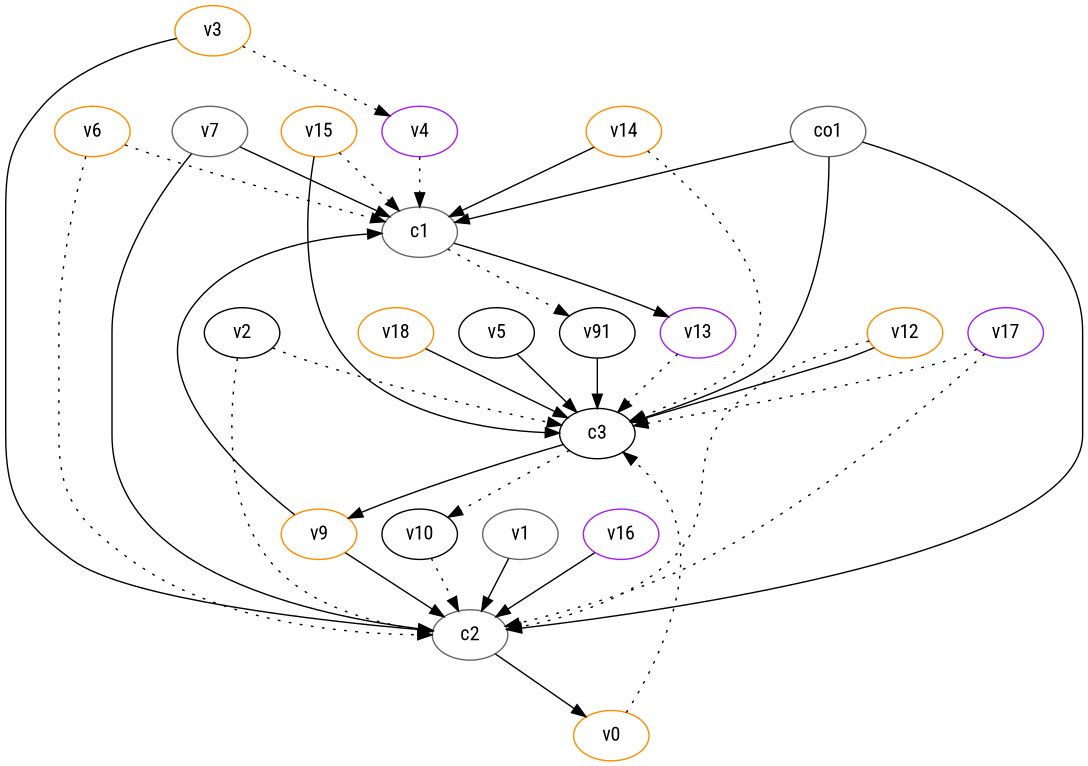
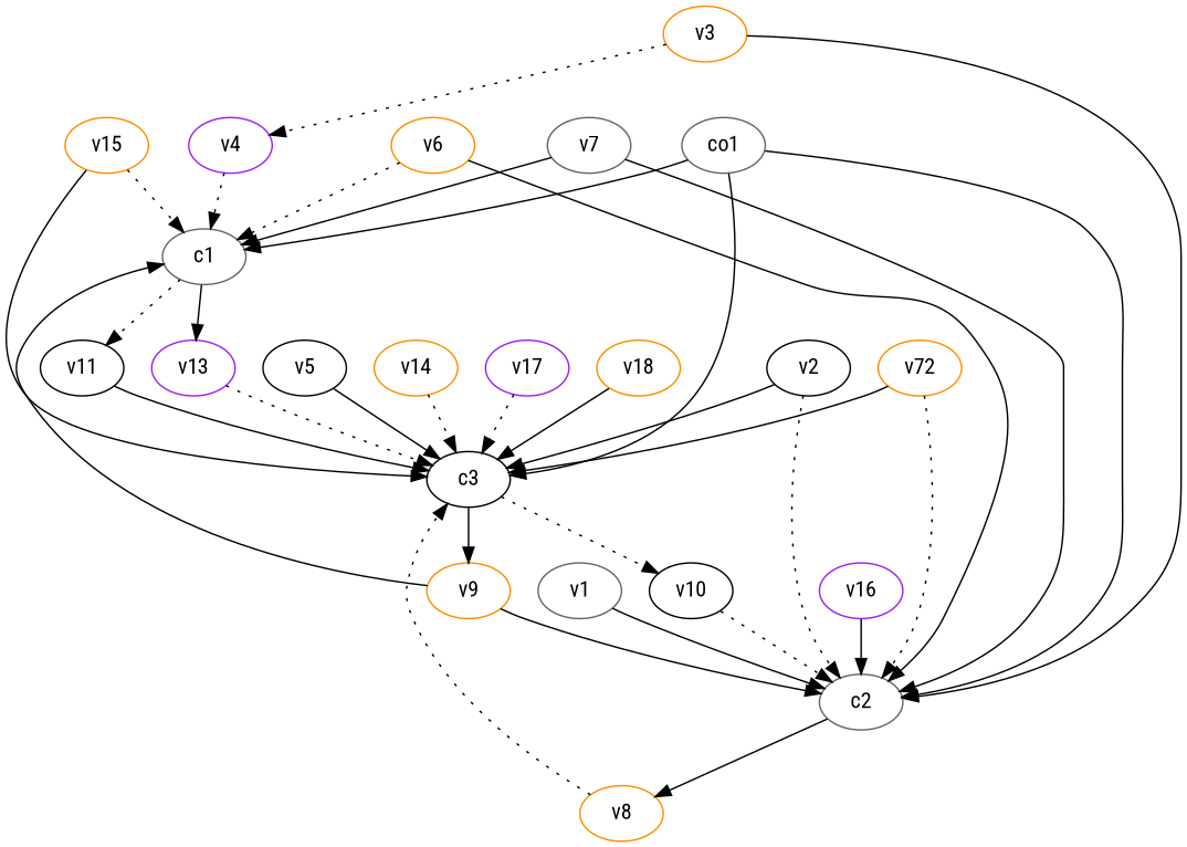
  strict digraph {
    fontname="Roboto Condensed"
    node [color=darkorange fontname="Roboto Condensed"]
    edge [fontname="Roboto Condensed" style=solid weight=1]
    c1 [color=gray40]
-   v11 [color=black label=v91]
+   v11 [color=black]
    v13 [color=purple]
    c3 [color=black]
    c2 [color=gray40]
-   v8 [label=v0]
+   v8
    v9
    v10 [color=black]
    v1 [color=gray40]
    v2 [color=black]
    v3
    v4 [color=purple]
    v5 [color=black]
    v6
    v7 [color=gray40]
-   v12
+   v12 [label=v72]
    v14
    v15
    v16 [color=purple]
    v17 [color=purple]
    v18
    co1 [color=gray40]
    c1 -> v11 [style=dotted]
    c1 -> v13
    v11 -> c3
    v13 -> c3 [style=dotted]
    c3 -> v9
    c3 -> v10 [style=dotted]
    c2 -> v8
    v8 -> c3 [style=dotted]
    v9 -> c1
    v9 -> c2
    v10 -> c2 [style=dotted]
    v1 -> c2
-   v2 -> c3 [style=dotted]
+   v2 -> c3
    v2 -> c2 [style=dotted]
    v3 -> c2
    v3 -> v4 [style=dotted]
    v4 -> c1 [style=dotted]
    v5 -> c3
    v6 -> c1 [style=dotted]
-   v6 -> c2 [style=dotted]
+   v6 -> c2
    v7 -> c1
    v7 -> c2
    v12 -> c3
    v12 -> c2 [style=dotted]
-   v14 -> c1
    v14 -> c3 [style=dotted]
    v15 -> c1 [style=dotted]
    v15 -> c3
    v16 -> c2
    v17 -> c3 [style=dotted]
-   v17 -> c2 [style=dotted]
    v18 -> c3
    co1 -> c1
    co1 -> c3
    co1 -> c2
  }
